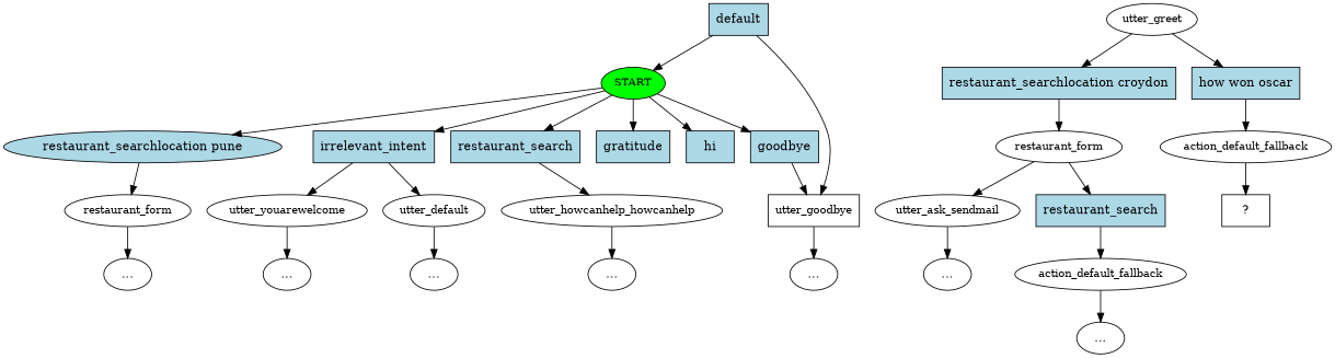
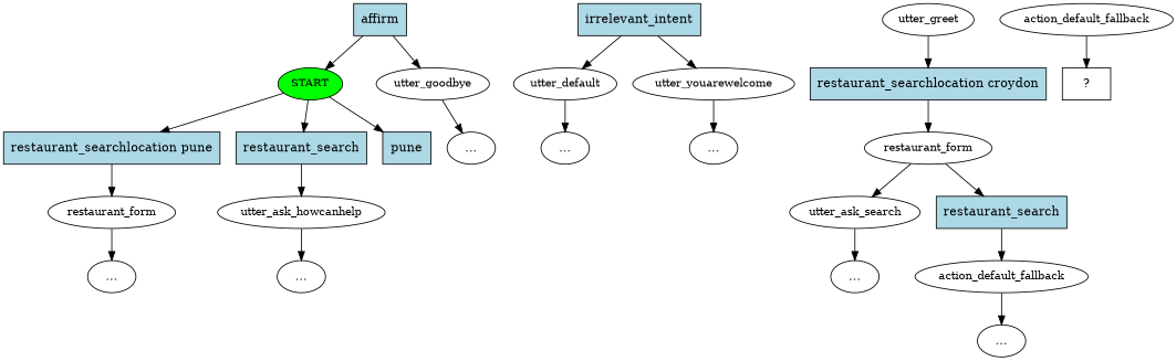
  digraph {
    n1 [fillcolor=green fontsize=12 label=START style=filled]
-   n2 [fillcolor=lightblue label="restaurant_searchlocation pune" shape=ellipse style=filled]
-   n3 [fillcolor=lightblue label=hi shape=rect style=filled]
-   n4 [fillcolor=lightblue label=goodbye shape=rect style=filled]
+   n2 [fillcolor=lightblue label="restaurant_searchlocation pune" shape=rect style=filled]
    n5 [fillcolor=lightblue label=irrelevant_intent shape=rect style=filled]
    n6 [fillcolor=lightblue label=restaurant_search shape=rect style=filled]
-   n7 [fillcolor=lightblue label=gratitude shape=rect style=filled]
+   n7 [fillcolor=lightblue label=pune shape=rect style=filled]
    n8 [fontsize=12 label=restaurant_form]
-   n9 [fontsize=12 label=utter_goodbye shape=box]
-   n10 [fillcolor=lightblue label=default shape=rect style=filled]
+   n9 [fontsize=12 label=utter_goodbye]
+   n10 [fillcolor=lightblue label=affirm shape=rect style=filled]
    n11 [fontsize=12 label=utter_default]
    n12 [fontsize=12 label=utter_youarewelcome]
-   n13 [fontsize=12 label=utter_howcanhelp_howcanhelp]
+   n13 [fontsize=12 label=utter_ask_howcanhelp]
    n14 [label="..."]
    n15 [fontsize=12 label=utter_greet]
    n16 [fillcolor=lightblue label="restaurant_searchlocation croydon" shape=rect style=filled]
-   n17 [fillcolor=lightblue label="how won oscar" shape=rect style=filled]
    n18 [fontsize=12 label=restaurant_form]
    n19 [fontsize=12 label=action_default_fallback]
-   n20 [fontsize=12 label=utter_ask_sendmail]
+   n20 [fontsize=12 label=utter_ask_search]
    n21 [fillcolor=lightblue label=restaurant_search shape=rect style=filled]
    n22 [label="..."]
    n23 [fontsize=12 label=action_default_fallback]
    n24 [label="..."]
    n25 [label="..."]
    n26 [label="..."]
    n27 [label="..."]
    n28 [label="..."]
    n29 [label="  ?  " shape=rect]
    n1 -> n2
-   n1 -> n3
-   n1 -> n4
-   n1 -> n5
    n1 -> n6
    n1 -> n7
    n2 -> n8
-   n4 -> n9
    n5 -> n11
    n5 -> n12
    n6 -> n13
    n8 -> n14
    n9 -> n24
    n10 -> n1
    n10 -> n9
    n11 -> n25
    n12 -> n27
    n13 -> n26
    n15 -> n16
-   n15 -> n17
    n16 -> n18
-   n17 -> n19
    n18 -> n20
    n18 -> n21
    n19 -> n29
    n20 -> n22
    n21 -> n23
    n23 -> n28
  }
